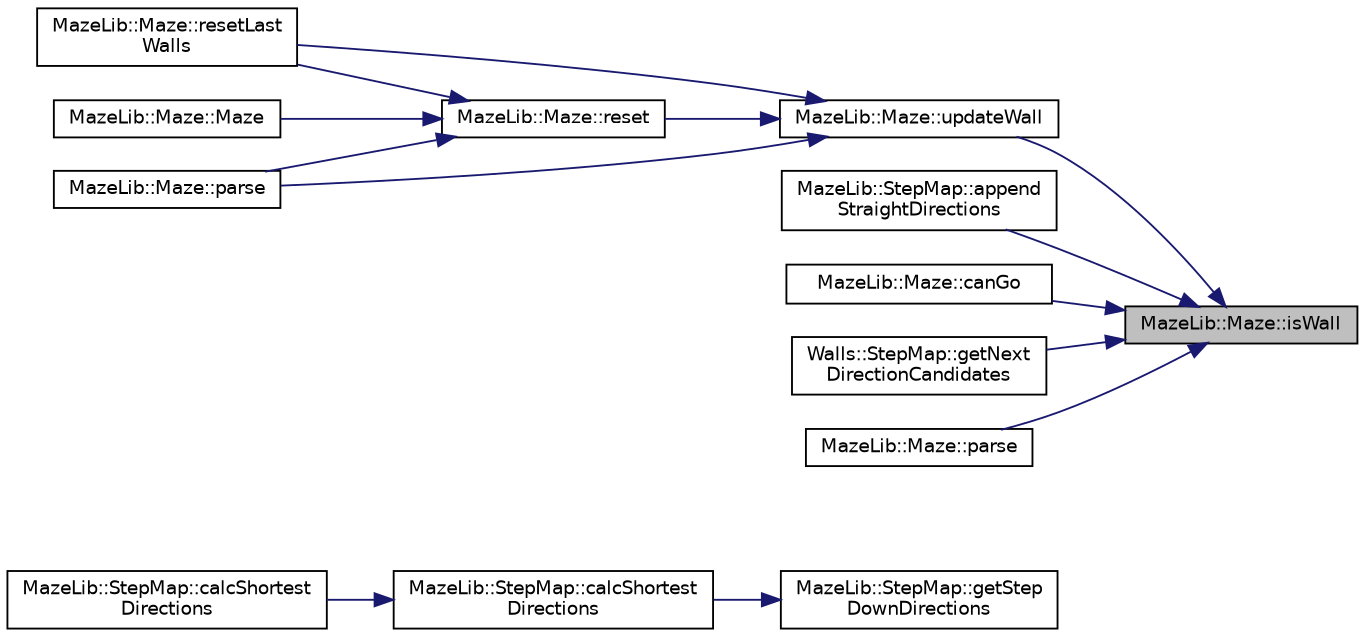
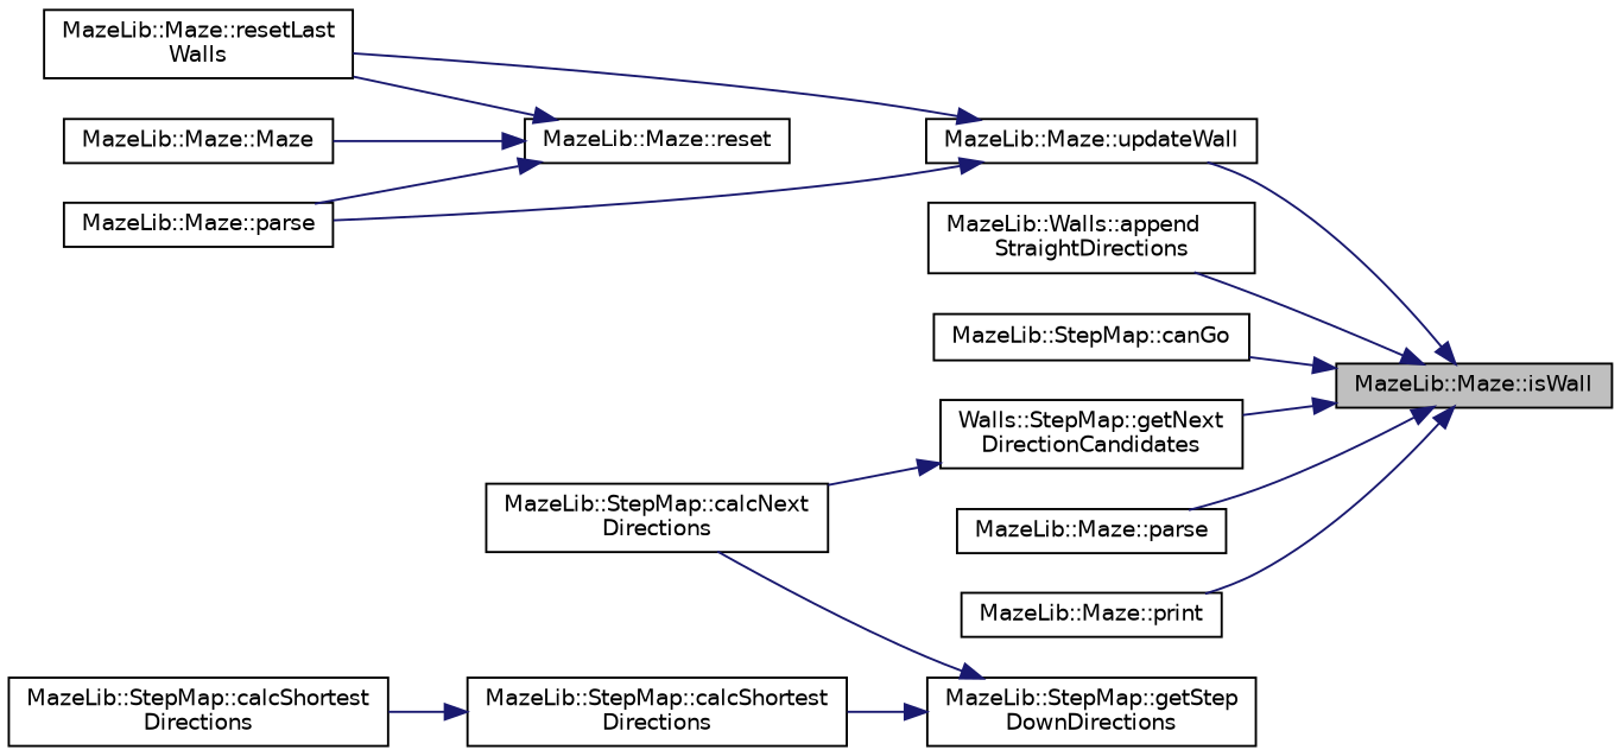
  digraph {
    rankdir=RL
    node [color=black fillcolor=white fontname=Helvetica fontsize=10 shape=record style=filled]
    edge [color=midnightblue dir=back fontname=Helvetica fontsize=10 labelfontname=Helvetica labelfontsize=10 style=solid]
    n1 [fillcolor=grey75 fontcolor=black height=0.2 label="MazeLib::Maze::isWall" width=0.4]
-   n2 [height=0.2 label="MazeLib::StepMap::append\lStraightDirections" width=0.4]
-   n3 [height=0.2 label="MazeLib::Maze::canGo" width=0.4]
+   n2 [height=0.2 label="MazeLib::Walls::append\lStraightDirections" width=0.4]
+   n3 [height=0.2 label="MazeLib::StepMap::canGo" width=0.4]
    n4 [height=0.2 label="Walls::StepMap::getNext\lDirectionCandidates" width=0.4]
    n5 [height=0.2 label="MazeLib::Maze::parse" width=0.4]
+   n6 [height=0.2 label="MazeLib::Maze::print" width=0.4]
    n7 [height=0.2 label="MazeLib::Maze::updateWall" width=0.4]
+   n8 [height=0.2 label="MazeLib::StepMap::calcNext\lDirections" width=0.4]
    n9 [height=0.2 label="MazeLib::StepMap::getStep\lDownDirections" width=0.4]
    n10 [height=0.2 label="MazeLib::StepMap::calcShortest\lDirections" width=0.4]
    n11 [height=0.2 label="MazeLib::Maze::parse" width=0.4]
    n12 [height=0.2 label="MazeLib::Maze::reset" width=0.4]
    n13 [height=0.2 label="MazeLib::Maze::resetLast\lWalls" width=0.4]
    n14 [height=0.2 label="MazeLib::StepMap::calcShortest\lDirections" width=0.4]
    n15 [height=0.2 label="MazeLib::Maze::Maze" width=0.4]
    n1 -> n2
    n1 -> n3
    n1 -> n4
    n1 -> n5
+   n1 -> n6
    n1 -> n7
+   n4 -> n8
    n7 -> n11
-   n7 -> n12
    n7 -> n13
+   n9 -> n8
    n9 -> n10
    n10 -> n14
    n12 -> n11
    n12 -> n13
    n12 -> n15
  }
